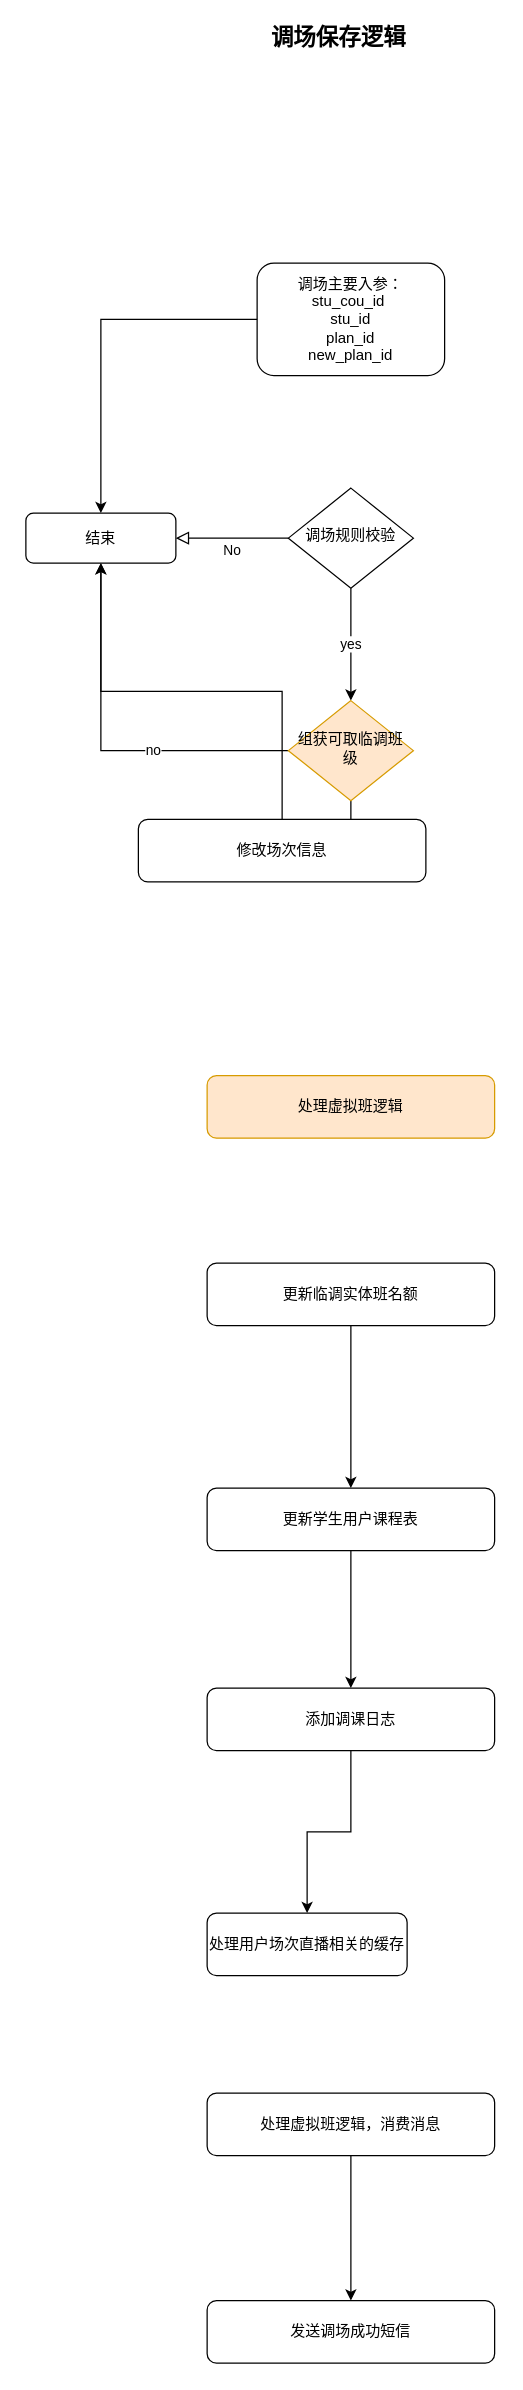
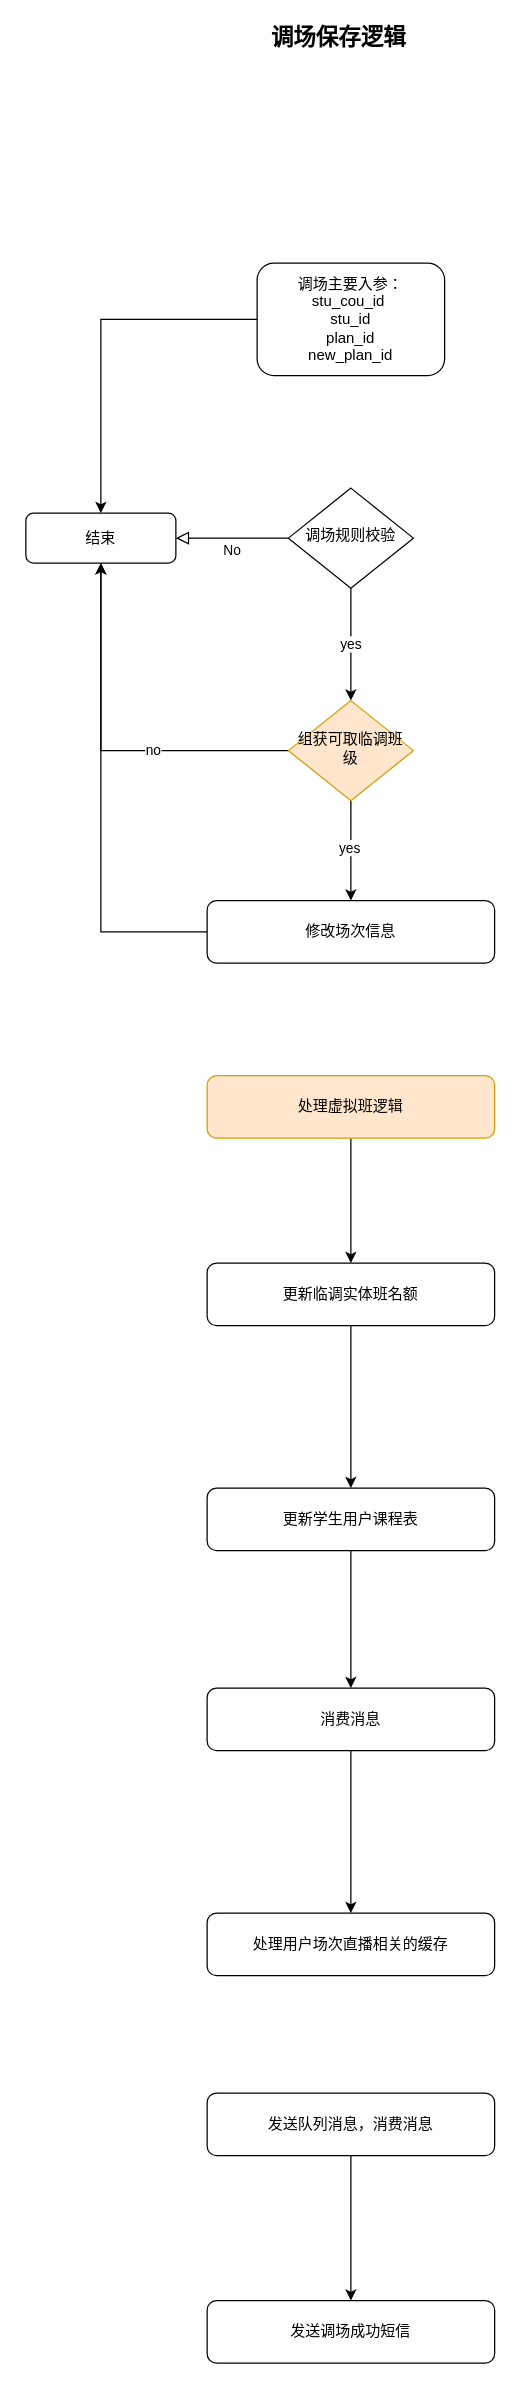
  <mxCell id="0" />
  <mxCell id="1" parent="0" />
  <mxCell id="2" value="No" style="edgeStyle=orthogonalEdgeStyle;rounded=0;html=1;jettySize=auto;orthogonalLoop=1;fontSize=11;endArrow=block;endFill=0;endSize=8;strokeWidth=1;shadow=0;labelBackgroundColor=none;" edge="1" parent="1" source="4" target="5"><mxGeometry y="10" relative="1" as="geometry"><mxPoint as="offset" /></mxGeometry></mxCell>
  <mxCell id="3" value="yes" style="edgeStyle=orthogonalEdgeStyle;rounded=0;orthogonalLoop=1;jettySize=auto;html=1;exitX=0.5;exitY=1;exitDx=0;exitDy=0;" edge="1" parent="1" source="4" target="10"><mxGeometry relative="1" as="geometry" /></mxCell>
  <mxCell id="4" value="调场规则校验" style="rhombus;whiteSpace=wrap;html=1;shadow=0;fontFamily=Helvetica;fontSize=12;align=center;strokeWidth=1;spacing=6;spacingTop=-4;" vertex="1" parent="1"><mxGeometry x="230" y="390" width="100" height="80" as="geometry" /></mxCell>
  <mxCell id="5" value="结束" style="rounded=1;whiteSpace=wrap;html=1;fontSize=12;glass=0;strokeWidth=1;shadow=0;" vertex="1" parent="1"><mxGeometry x="20" y="410" width="120" height="40" as="geometry" /></mxCell>
  <mxCell id="6" style="edgeStyle=orthogonalEdgeStyle;rounded=0;orthogonalLoop=1;jettySize=auto;html=1;exitX=0.5;exitY=1;exitDx=0;exitDy=0;entryX=0.5;entryY=0;entryDx=0;entryDy=0;" edge="1" parent="1" source="10" target="12"><mxGeometry relative="1" as="geometry" /></mxCell>
  <mxCell id="7" value="yes" style="edgeLabel;html=1;align=center;verticalAlign=middle;resizable=0;points=[];" vertex="1" connectable="0" parent="6"><mxGeometry x="-0.083" y="-2" relative="1" as="geometry"><mxPoint as="offset" /></mxGeometry></mxCell>
  <mxCell id="8" style="edgeStyle=orthogonalEdgeStyle;rounded=0;orthogonalLoop=1;jettySize=auto;html=1;entryX=0.5;entryY=1;entryDx=0;entryDy=0;" edge="1" parent="1" source="10" target="5"><mxGeometry relative="1" as="geometry" /></mxCell>
  <mxCell id="9" value="no" style="edgeLabel;html=1;align=center;verticalAlign=middle;resizable=0;points=[];" vertex="1" connectable="0" parent="8"><mxGeometry x="-0.273" y="-1" relative="1" as="geometry"><mxPoint as="offset" /></mxGeometry></mxCell>
  <mxCell id="10" value="组获可取临调班级" style="rhombus;whiteSpace=wrap;html=1;shadow=0;fontFamily=Helvetica;fontSize=12;align=center;strokeWidth=1;spacing=6;spacingTop=-4;fillColor=#ffe6cc;strokeColor=#d79b00;" vertex="1" parent="1"><mxGeometry x="230" y="560" width="100" height="80" as="geometry" /></mxCell>
  <mxCell id="11" style="edgeStyle=orthogonalEdgeStyle;rounded=0;orthogonalLoop=1;jettySize=auto;html=1;" edge="1" parent="1" source="12" target="5"><mxGeometry relative="1" as="geometry" /></mxCell>
- <mxCell id="12" value="修改场次信息" style="rounded=1;whiteSpace=wrap;html=1;fontSize=12;glass=0;strokeWidth=1;shadow=0;" vertex="1" parent="1"><mxGeometry x="110" y="655" width="230" height="50" as="geometry" /></mxCell>
+ <mxCell id="12" value="修改场次信息" style="rounded=1;whiteSpace=wrap;html=1;fontSize=12;glass=0;strokeWidth=1;shadow=0;" vertex="1" parent="1"><mxGeometry x="165" y="720" width="230" height="50" as="geometry" /></mxCell>
  <mxCell id="13" value="调场主要入参：&lt;br&gt;&lt;div&gt;stu_cou_id&amp;nbsp;&lt;/div&gt;&lt;div&gt;stu_id&lt;/div&gt;&lt;div&gt;plan_id&lt;/div&gt;&lt;div&gt;new_plan_id&lt;/div&gt;" style="rounded=1;whiteSpace=wrap;html=1;fontSize=12;glass=0;strokeWidth=1;shadow=0;" vertex="1" parent="1"><mxGeometry x="205" y="210" width="150" height="90" as="geometry" /></mxCell>
  <mxCell id="14" style="edgeStyle=orthogonalEdgeStyle;rounded=0;orthogonalLoop=1;jettySize=auto;html=1;" edge="1" parent="1" source="13" target="5"><mxGeometry relative="1" as="geometry"><mxPoint x="280" y="300" as="sourcePoint" /><mxPoint x="280" y="380" as="targetPoint" /></mxGeometry></mxCell>
  <mxCell id="15" value="&lt;font style=&quot;font-size: 18px&quot;&gt;&lt;b&gt;调场保存逻辑&lt;/b&gt;&lt;/font&gt;" style="text;html=1;align=center;verticalAlign=middle;resizable=0;points=[];autosize=1;" vertex="1" parent="1"><mxGeometry x="210" y="20" width="120" height="20" as="geometry" /></mxCell>
+ <mxCell id="16" style="edgeStyle=orthogonalEdgeStyle;rounded=0;orthogonalLoop=1;jettySize=auto;html=1;entryX=0.5;entryY=0;entryDx=0;entryDy=0;" edge="1" parent="1" source="17" target="19"><mxGeometry relative="1" as="geometry" /></mxCell>
  <mxCell id="17" value="处理虚拟班逻辑" style="rounded=1;whiteSpace=wrap;html=1;fontSize=12;glass=0;strokeWidth=1;shadow=0;fillColor=#ffe6cc;strokeColor=#d79b00;" vertex="1" parent="1"><mxGeometry x="165" y="860" width="230" height="50" as="geometry" /></mxCell>
  <mxCell id="18" style="edgeStyle=orthogonalEdgeStyle;rounded=0;orthogonalLoop=1;jettySize=auto;html=1;" edge="1" parent="1" source="19" target="21"><mxGeometry relative="1" as="geometry" /></mxCell>
  <mxCell id="19" value="更新临调实体班名额" style="rounded=1;whiteSpace=wrap;html=1;fontSize=12;glass=0;strokeWidth=1;shadow=0;" vertex="1" parent="1"><mxGeometry x="165" y="1010" width="230" height="50" as="geometry" /></mxCell>
  <mxCell id="20" style="edgeStyle=orthogonalEdgeStyle;rounded=0;orthogonalLoop=1;jettySize=auto;html=1;" edge="1" parent="1" source="21" target="24"><mxGeometry relative="1" as="geometry" /></mxCell>
  <mxCell id="21" value="更新学生用户课程表" style="rounded=1;whiteSpace=wrap;html=1;fontSize=12;glass=0;strokeWidth=1;shadow=0;" vertex="1" parent="1"><mxGeometry x="165" y="1190" width="230" height="50" as="geometry" /></mxCell>
- <mxCell id="22" value="处理用户场次直播相关的缓存" style="rounded=1;whiteSpace=wrap;html=1;fontSize=12;glass=0;strokeWidth=1;shadow=0;" vertex="1" parent="1"><mxGeometry x="165" y="1530" width="160" height="50" as="geometry" /></mxCell>
+ <mxCell id="22" value="处理用户场次直播相关的缓存" style="rounded=1;whiteSpace=wrap;html=1;fontSize=12;glass=0;strokeWidth=1;shadow=0;" vertex="1" parent="1"><mxGeometry x="165" y="1530" width="230" height="50" as="geometry" /></mxCell>
  <mxCell id="23" style="edgeStyle=orthogonalEdgeStyle;rounded=0;orthogonalLoop=1;jettySize=auto;html=1;" edge="1" parent="1" source="24" target="22"><mxGeometry relative="1" as="geometry" /></mxCell>
- <mxCell id="24" value="添加调课日志" style="rounded=1;whiteSpace=wrap;html=1;fontSize=12;glass=0;strokeWidth=1;shadow=0;" vertex="1" parent="1"><mxGeometry x="165" y="1350" width="230" height="50" as="geometry" /></mxCell>
+ <mxCell id="24" value="消费消息" style="rounded=1;whiteSpace=wrap;html=1;fontSize=12;glass=0;strokeWidth=1;shadow=0;" vertex="1" parent="1"><mxGeometry x="165" y="1350" width="230" height="50" as="geometry" /></mxCell>
  <mxCell id="25" style="edgeStyle=orthogonalEdgeStyle;rounded=0;orthogonalLoop=1;jettySize=auto;html=1;entryX=0.5;entryY=0;entryDx=0;entryDy=0;" edge="1" parent="1" source="26" target="27"><mxGeometry relative="1" as="geometry" /></mxCell>
- <mxCell id="26" value="处理虚拟班逻辑，消费消息" style="rounded=1;whiteSpace=wrap;html=1;fontSize=12;glass=0;strokeWidth=1;shadow=0;" vertex="1" parent="1"><mxGeometry x="165.01" y="1674" width="230" height="50" as="geometry" /></mxCell>
+ <mxCell id="26" value="发送队列消息，消费消息" style="rounded=1;whiteSpace=wrap;html=1;fontSize=12;glass=0;strokeWidth=1;shadow=0;" vertex="1" parent="1"><mxGeometry x="165.01" y="1674" width="230" height="50" as="geometry" /></mxCell>
  <mxCell id="27" value="发送调场成功短信" style="rounded=1;whiteSpace=wrap;html=1;fontSize=12;glass=0;strokeWidth=1;shadow=0;" vertex="1" parent="1"><mxGeometry x="165.01" y="1840" width="230" height="50" as="geometry" /></mxCell>
